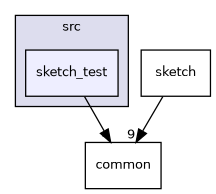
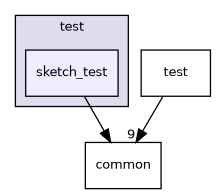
  digraph {
    compound=true
    node [fontname=Helvetica fontsize=10 shape=box]
    edge [labeldistance=1.5 labelfontname=Helvetica labelfontsize=10]
    n1 [fillcolor="#eeeeff" label=sketch_test pencolor=black style=filled]
    n2 [label=common]
-   n3 [label=sketch]
+   n3 [label=test]
    subgraph cluster_1 {
      bgcolor="#ddddee"
      fontname=Helvetica
      fontsize=10
-     label=src
+     label=test
      pencolor=black
      n1
    }
    n1 -> n2 [headlabel=4]
    n3 -> n2 [headlabel=9]
  }
